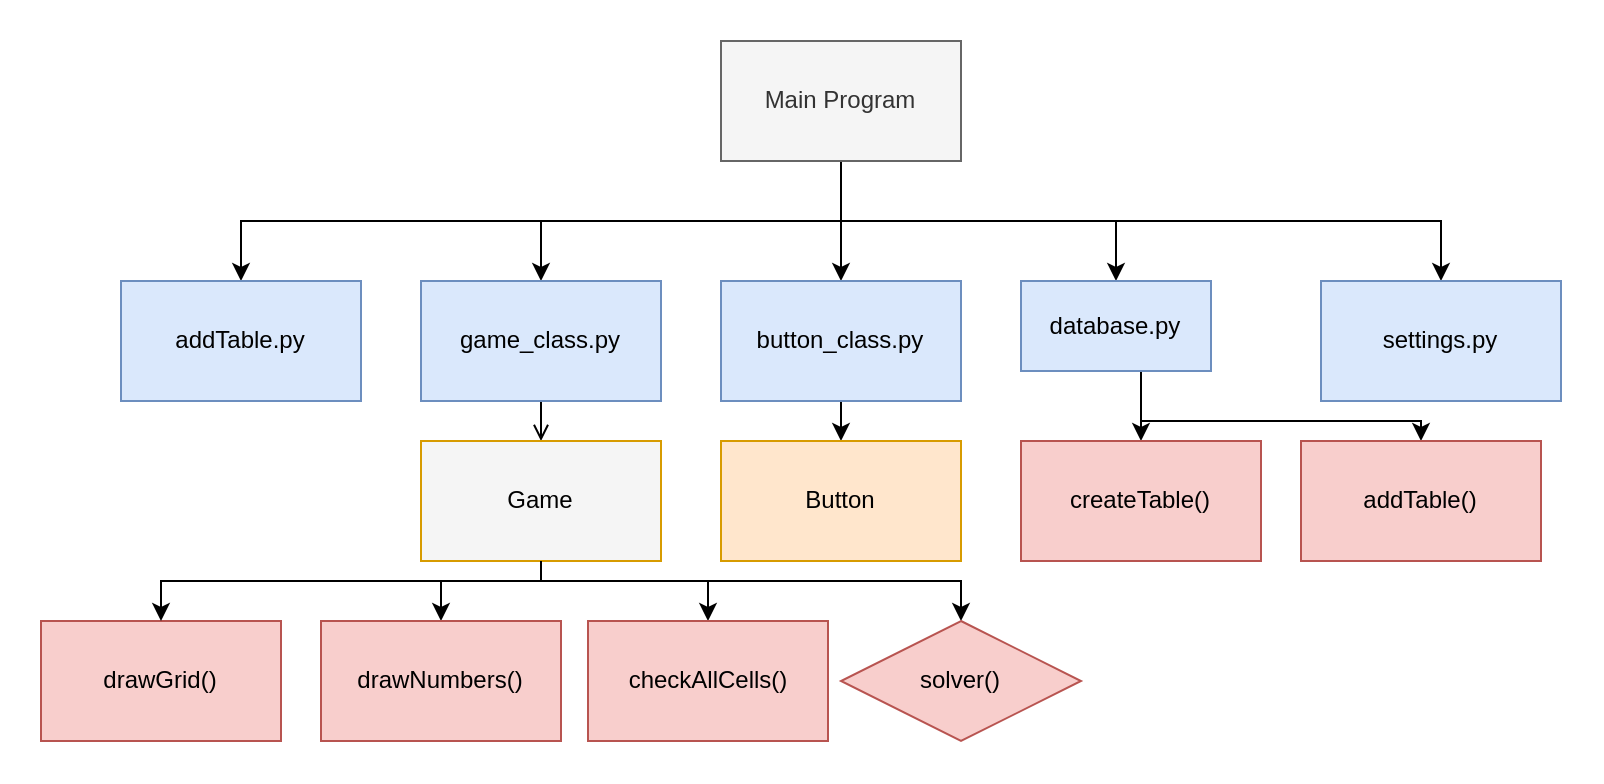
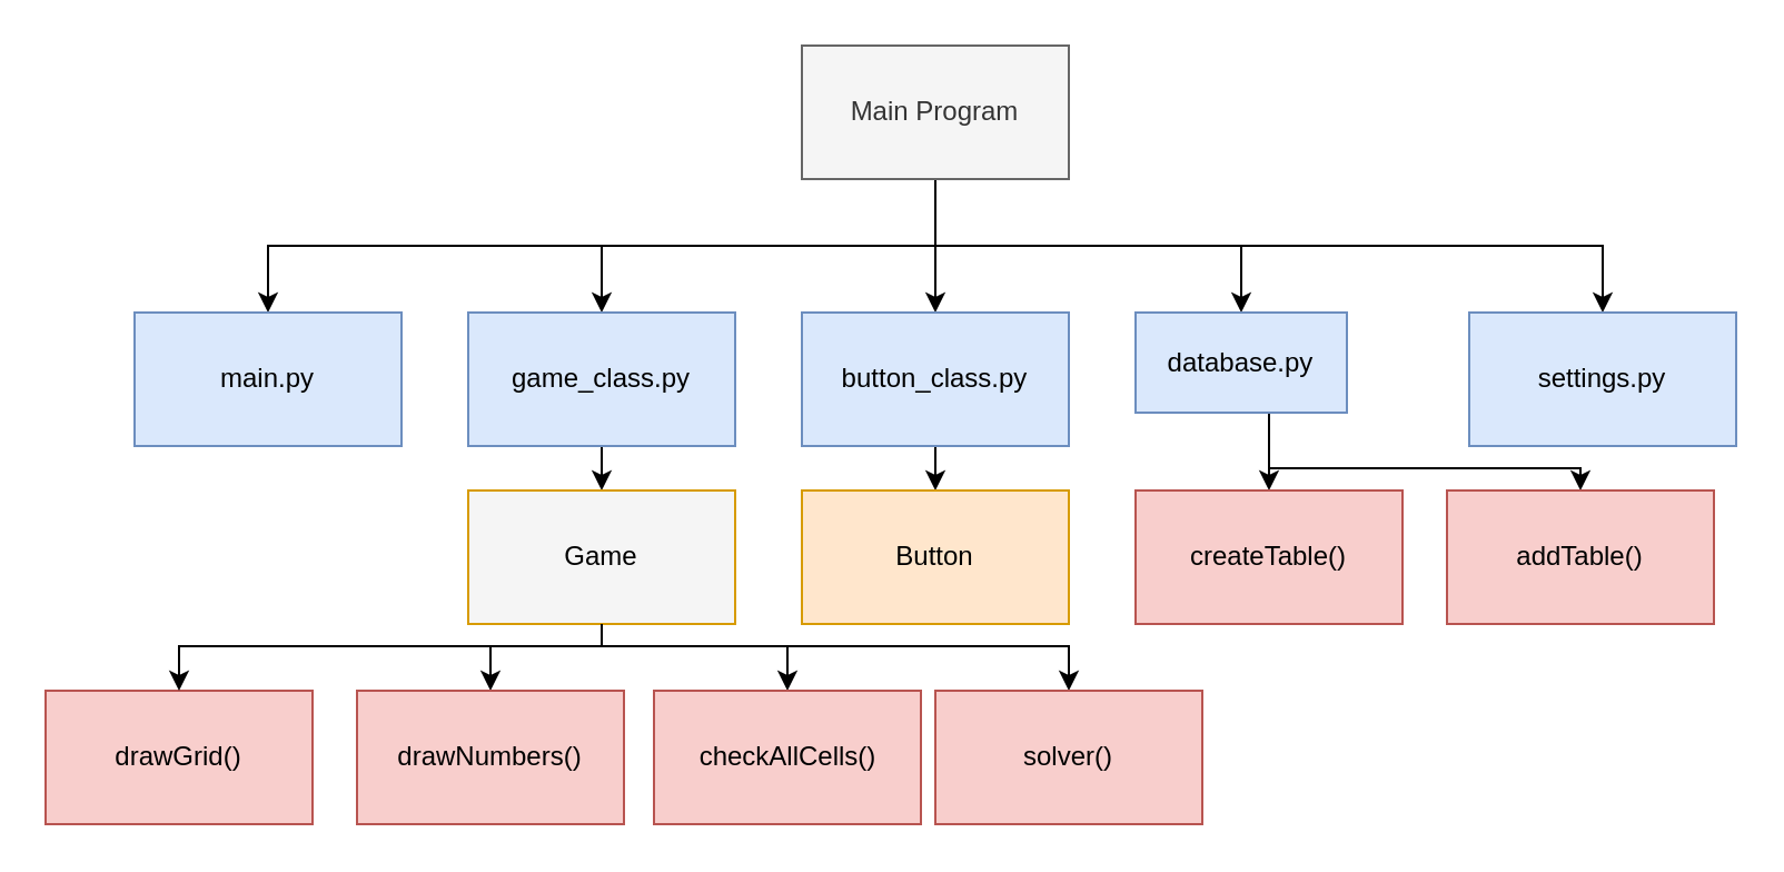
  <mxCell id="0" />
  <mxCell id="1" parent="0" />
  <mxCell id="2" style="edgeStyle=orthogonalEdgeStyle;rounded=0;orthogonalLoop=1;jettySize=auto;html=1;exitX=0.5;exitY=1;exitDx=0;exitDy=0;" parent="1" source="7" target="9" edge="1"><mxGeometry relative="1" as="geometry" /></mxCell>
  <mxCell id="3" style="edgeStyle=orthogonalEdgeStyle;rounded=0;orthogonalLoop=1;jettySize=auto;html=1;exitX=0.5;exitY=1;exitDx=0;exitDy=0;entryX=0.5;entryY=0;entryDx=0;entryDy=0;" parent="1" source="7" target="11" edge="1"><mxGeometry relative="1" as="geometry" /></mxCell>
  <mxCell id="4" style="edgeStyle=orthogonalEdgeStyle;rounded=0;orthogonalLoop=1;jettySize=auto;html=1;exitX=0.5;exitY=1;exitDx=0;exitDy=0;entryX=0.5;entryY=0;entryDx=0;entryDy=0;" parent="1" source="7" target="14" edge="1"><mxGeometry relative="1" as="geometry" /></mxCell>
  <mxCell id="5" style="edgeStyle=orthogonalEdgeStyle;rounded=0;orthogonalLoop=1;jettySize=auto;html=1;" parent="1" source="7" target="15" edge="1"><mxGeometry relative="1" as="geometry"><Array as="points"><mxPoint x="420" y="110" /><mxPoint x="120" y="110" /></Array></mxGeometry></mxCell>
  <mxCell id="6" style="edgeStyle=orthogonalEdgeStyle;rounded=0;orthogonalLoop=1;jettySize=auto;html=1;exitX=0.5;exitY=1;exitDx=0;exitDy=0;" parent="1" source="7" target="16" edge="1"><mxGeometry relative="1" as="geometry" /></mxCell>
  <mxCell id="7" value="Main Program" style="rounded=0;whiteSpace=wrap;html=1;fillColor=#f5f5f5;strokeColor=#666666;fontColor=#333333;" parent="1" vertex="1"><mxGeometry x="360" y="20" width="120" height="60" as="geometry" /></mxCell>
- <mxCell id="8" style="edgeStyle=orthogonalEdgeStyle;rounded=0;orthogonalLoop=1;jettySize=auto;html=1;exitX=0.5;exitY=1;exitDx=0;exitDy=0;entryX=0.5;entryY=0;entryDx=0;entryDy=0;endArrow=open;" parent="1" source="9" target="20" edge="1"><mxGeometry relative="1" as="geometry" /></mxCell>
+ <mxCell id="8" style="edgeStyle=orthogonalEdgeStyle;rounded=0;orthogonalLoop=1;jettySize=auto;html=1;exitX=0.5;exitY=1;exitDx=0;exitDy=0;entryX=0.5;entryY=0;entryDx=0;entryDy=0;" parent="1" source="9" target="20" edge="1"><mxGeometry relative="1" as="geometry" /></mxCell>
  <mxCell id="9" value="game_class.py" style="rounded=0;whiteSpace=wrap;html=1;fillColor=#dae8fc;strokeColor=#6c8ebf;" parent="1" vertex="1"><mxGeometry x="210" y="140" width="120" height="60" as="geometry" /></mxCell>
  <mxCell id="10" style="edgeStyle=orthogonalEdgeStyle;rounded=0;orthogonalLoop=1;jettySize=auto;html=1;exitX=0.5;exitY=1;exitDx=0;exitDy=0;entryX=0.5;entryY=0;entryDx=0;entryDy=0;" parent="1" source="11" target="21" edge="1"><mxGeometry relative="1" as="geometry" /></mxCell>
  <mxCell id="11" value="&lt;span&gt;button_class.py&lt;/span&gt;" style="rounded=0;whiteSpace=wrap;html=1;fillColor=#dae8fc;strokeColor=#6c8ebf;" parent="1" vertex="1"><mxGeometry x="360" y="140" width="120" height="60" as="geometry" /></mxCell>
  <mxCell id="12" style="edgeStyle=orthogonalEdgeStyle;rounded=0;orthogonalLoop=1;jettySize=auto;html=1;exitX=0.5;exitY=1;exitDx=0;exitDy=0;entryX=0.5;entryY=0;entryDx=0;entryDy=0;" parent="1" source="14" target="23" edge="1"><mxGeometry relative="1" as="geometry" /></mxCell>
  <mxCell id="13" style="edgeStyle=orthogonalEdgeStyle;rounded=0;orthogonalLoop=1;jettySize=auto;html=1;exitX=0.5;exitY=1;exitDx=0;exitDy=0;entryX=0.5;entryY=0;entryDx=0;entryDy=0;" parent="1" source="14" target="24" edge="1"><mxGeometry relative="1" as="geometry"><Array as="points"><mxPoint x="570" y="210" /><mxPoint x="710" y="210" /></Array></mxGeometry></mxCell>
  <mxCell id="14" value="database.py" style="rounded=0;whiteSpace=wrap;html=1;fillColor=#dae8fc;strokeColor=#6c8ebf;" parent="1" vertex="1"><mxGeometry x="510" y="140" width="95" height="45" as="geometry" /></mxCell>
- <mxCell id="15" value="addTable.py" style="rounded=0;whiteSpace=wrap;html=1;fillColor=#dae8fc;strokeColor=#6c8ebf;" parent="1" vertex="1"><mxGeometry x="60" y="140" width="120" height="60" as="geometry" /></mxCell>
+ <mxCell id="15" value="main.py" style="rounded=0;whiteSpace=wrap;html=1;fillColor=#dae8fc;strokeColor=#6c8ebf;" parent="1" vertex="1"><mxGeometry x="60" y="140" width="120" height="60" as="geometry" /></mxCell>
  <mxCell id="16" value="settings.py" style="rounded=0;whiteSpace=wrap;html=1;fillColor=#dae8fc;strokeColor=#6c8ebf;" parent="1" vertex="1"><mxGeometry x="660" y="140" width="120" height="60" as="geometry" /></mxCell>
  <mxCell id="17" style="edgeStyle=orthogonalEdgeStyle;rounded=0;orthogonalLoop=1;jettySize=auto;html=1;exitX=0.5;exitY=1;exitDx=0;exitDy=0;entryX=0.5;entryY=0;entryDx=0;entryDy=0;" edge="1" parent="1" source="20" target="26"><mxGeometry relative="1" as="geometry"><Array as="points"><mxPoint x="270" y="290" /><mxPoint x="220" y="290" /></Array></mxGeometry></mxCell>
  <mxCell id="18" style="edgeStyle=orthogonalEdgeStyle;rounded=0;orthogonalLoop=1;jettySize=auto;html=1;exitX=0.5;exitY=1;exitDx=0;exitDy=0;entryX=0.5;entryY=0;entryDx=0;entryDy=0;" edge="1" parent="1" source="20" target="25"><mxGeometry relative="1" as="geometry"><Array as="points"><mxPoint x="270" y="290" /><mxPoint x="354" y="290" /></Array></mxGeometry></mxCell>
  <mxCell id="19" style="edgeStyle=orthogonalEdgeStyle;rounded=0;orthogonalLoop=1;jettySize=auto;html=1;exitX=0.5;exitY=1;exitDx=0;exitDy=0;" edge="1" parent="1" source="20" target="22"><mxGeometry relative="1" as="geometry"><Array as="points"><mxPoint x="270" y="290" /><mxPoint x="480" y="290" /></Array></mxGeometry></mxCell>
  <mxCell id="20" value="Game" style="rounded=0;whiteSpace=wrap;html=1;fillColor=#f5f5f5;strokeColor=#d79b00;" parent="1" vertex="1"><mxGeometry x="210" y="220" width="120" height="60" as="geometry" /></mxCell>
  <mxCell id="21" value="Button" style="rounded=0;whiteSpace=wrap;html=1;fillColor=#ffe6cc;strokeColor=#d79b00;" parent="1" vertex="1"><mxGeometry x="360" y="220" width="120" height="60" as="geometry" /></mxCell>
- <mxCell id="22" value="solver()" style="rhombus;whiteSpace=wrap;html=1;fillColor=#f8cecc;strokeColor=#b85450;" parent="1" vertex="1"><mxGeometry x="420" y="310" width="120" height="60" as="geometry" /></mxCell>
+ <mxCell id="22" value="solver()" style="rounded=0;whiteSpace=wrap;html=1;fillColor=#f8cecc;strokeColor=#b85450;" parent="1" vertex="1"><mxGeometry x="420" y="310" width="120" height="60" as="geometry" /></mxCell>
  <mxCell id="23" value="createTable()" style="rounded=0;whiteSpace=wrap;html=1;fillColor=#f8cecc;strokeColor=#b85450;" parent="1" vertex="1"><mxGeometry x="510" y="220" width="120" height="60" as="geometry" /></mxCell>
  <mxCell id="24" value="addTable()" style="rounded=0;whiteSpace=wrap;html=1;fillColor=#f8cecc;strokeColor=#b85450;" parent="1" vertex="1"><mxGeometry x="650" y="220" width="120" height="60" as="geometry" /></mxCell>
  <mxCell id="25" value="checkAllCells()" style="rounded=0;whiteSpace=wrap;html=1;fillColor=#f8cecc;strokeColor=#b85450;" vertex="1" parent="1"><mxGeometry x="293.5" y="310" width="120" height="60" as="geometry" /></mxCell>
  <mxCell id="26" value="drawNumbers()" style="rounded=0;whiteSpace=wrap;html=1;fillColor=#f8cecc;strokeColor=#b85450;" vertex="1" parent="1"><mxGeometry x="160" y="310" width="120" height="60" as="geometry" /></mxCell>
  <mxCell id="27" value="drawGrid()" style="rounded=0;whiteSpace=wrap;html=1;fillColor=#f8cecc;strokeColor=#b85450;" vertex="1" parent="1"><mxGeometry x="20" y="310" width="120" height="60" as="geometry" /></mxCell>
  <mxCell id="28" style="edgeStyle=orthogonalEdgeStyle;rounded=0;orthogonalLoop=1;jettySize=auto;html=1;exitX=0.5;exitY=1;exitDx=0;exitDy=0;" edge="1" parent="1" source="20" target="27"><mxGeometry relative="1" as="geometry"><mxPoint x="270" y="280" as="sourcePoint" /><mxPoint x="270" y="440" as="targetPoint" /><Array as="points"><mxPoint x="270" y="290" /><mxPoint x="80" y="290" /></Array></mxGeometry></mxCell>
